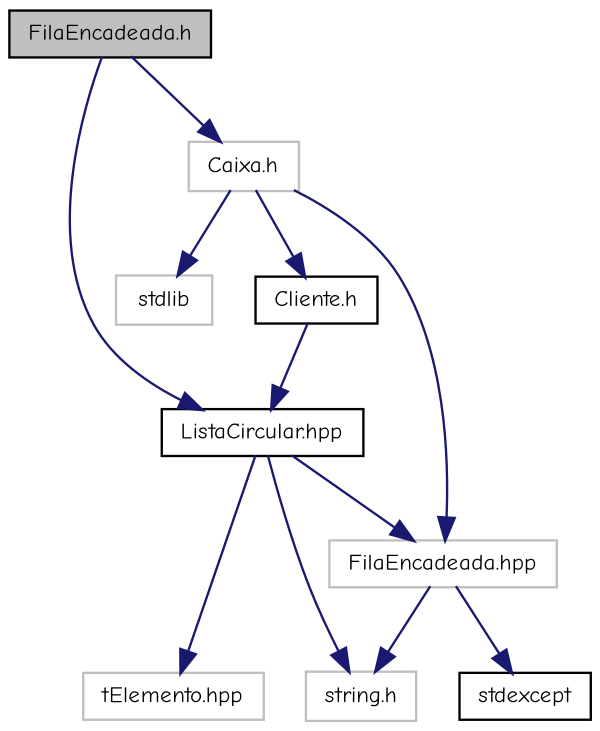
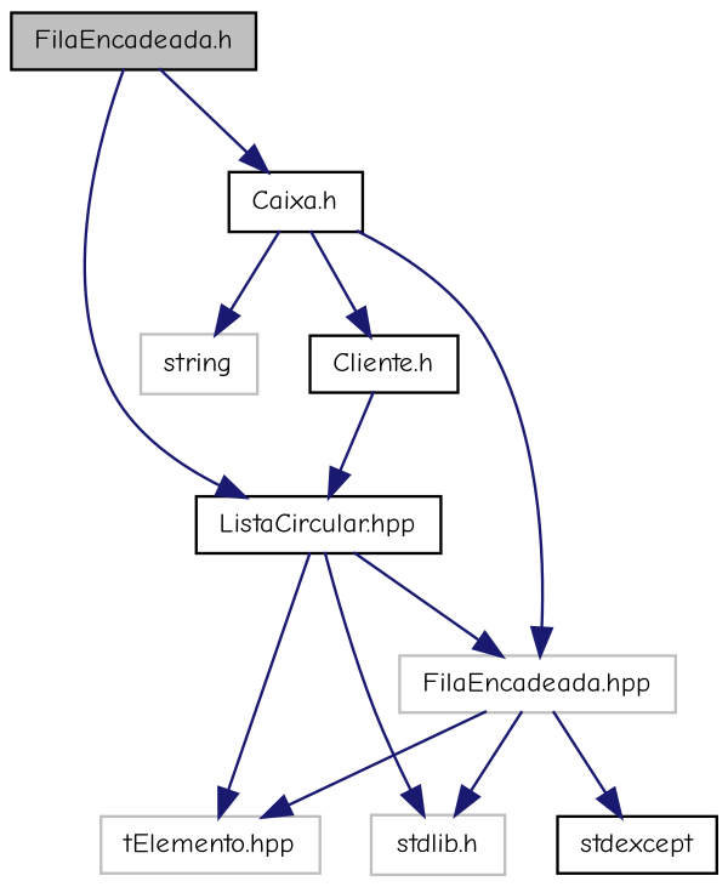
  digraph {
    fontname="Comic Neue"
    node [color=black fillcolor=white fontname="Comic Neue" fontsize=10 shape=record style=filled]
    edge [color=midnightblue fontname="Comic Neue" fontsize=10 labelfontname=Helvetica labelfontsize=10 style=solid]
    n1 [fillcolor=grey75 fontcolor=black height=0.2 label="FilaEncadeada.h" width=0.4]
-   n2 [color=grey75 height=0.2 label="Caixa.h" width=0.4]
+   n2 [height=0.2 label="Caixa.h" width=0.4]
    n3 [height=0.2 label="ListaCircular.hpp" width=0.4]
    n4 [height=0.2 label="Cliente.h" width=0.4]
    n5 [color=grey75 height=0.2 label="FilaEncadeada.hpp" width=0.4]
-   n6 [color=grey75 height=0.2 label=stdlib width=0.4]
-   n7 [color=grey75 height=0.2 label="string.h" width=0.4]
+   n6 [color=grey75 height=0.2 label=string width=0.4]
+   n7 [color=grey75 height=0.2 label="stdlib.h" width=0.4]
    n8 [color=grey75 height=0.2 label="tElemento.hpp" width=0.4]
    n9 [height=0.2 label=stdexcept width=0.4]
    n1 -> n2
    n1 -> n3
    n2 -> n4
    n2 -> n5
    n2 -> n6
    n3 -> n5
    n3 -> n7
    n3 -> n8
    n4 -> n3
    n5 -> n7
+   n5 -> n8
    n5 -> n9
  }
